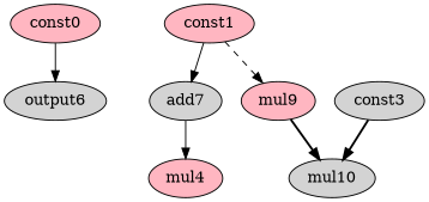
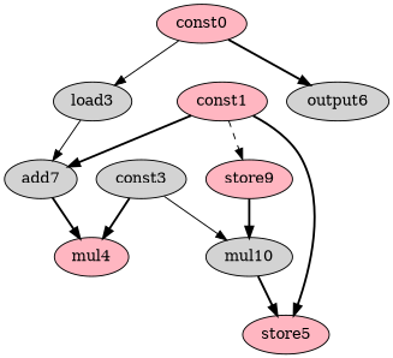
  digraph {
    node [fillcolor=lightgrey opcode=const style=filled]
    edge [operand=0 style=bold]
+   load3 [opcode=load]
    const0 [fillcolor=lightpink]
    output6 [opcode=output]
    add7 [opcode=add]
+   store5 [fillcolor=lightpink opcode=store]
    const1 [fillcolor=lightpink]
-   mul9 [fillcolor=lightpink opcode=mul]
+   mul9 [fillcolor=lightpink opcode=mul label=store9]
    mul4 [fillcolor=lightpink opcode=mul]
    mul10 [opcode=mul]
    n10 [label=const3]
-   const0 -> output6 [style=solid]
-   add7 -> mul4 [operand=1 style=solid]
-   const1 -> add7 [style=solid]
+   load3 -> add7 [operand=1 style=solid]
+   const0 -> load3 [style=solid]
+   const0 -> output6
+   add7 -> mul4 [operand=1]
+   const1 -> add7
+   const1 -> store5
    const1 -> mul9 [operand=1 style=dashed]
    mul9 -> mul10
-   n10 -> mul10 [operand=1]
+   mul10 -> store5 [operand=1]
+   n10 -> mul4
+   n10 -> mul10 [operand=1 style=solid]
  }
